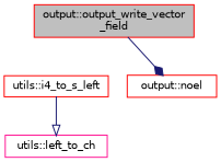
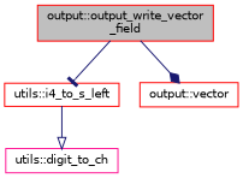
  digraph {
    rankdir=TB
    node [color=red fillcolor=white fontname=Helvetica fontsize=10 shape=record style=filled]
    edge [color=midnightblue fontname=Helvetica fontsize=10 labelfontname=Helvetica labelfontsize=10 style=solid]
    n1 [fillcolor=grey75 fontcolor=black height=0.2 label="output::output_write_vector\l_field" width=0.4]
    n2 [height=0.2 label="utils::i4_to_s_left" width=0.4]
-   n3 [height=0.2 label="output::noel" width=0.4]
-   n4 [color=deeppink height=0.2 label="utils::left_to_ch" width=0.4]
+   n3 [height=0.2 label="output::vector" width=0.4]
+   n4 [color=deeppink height=0.2 label="utils::digit_to_ch" width=0.4]
+   n1 -> n2 [arrowhead=tee]
    n1 -> n3 [arrowhead=diamond]
    n2 -> n4 [arrowhead=onormal]
  }
